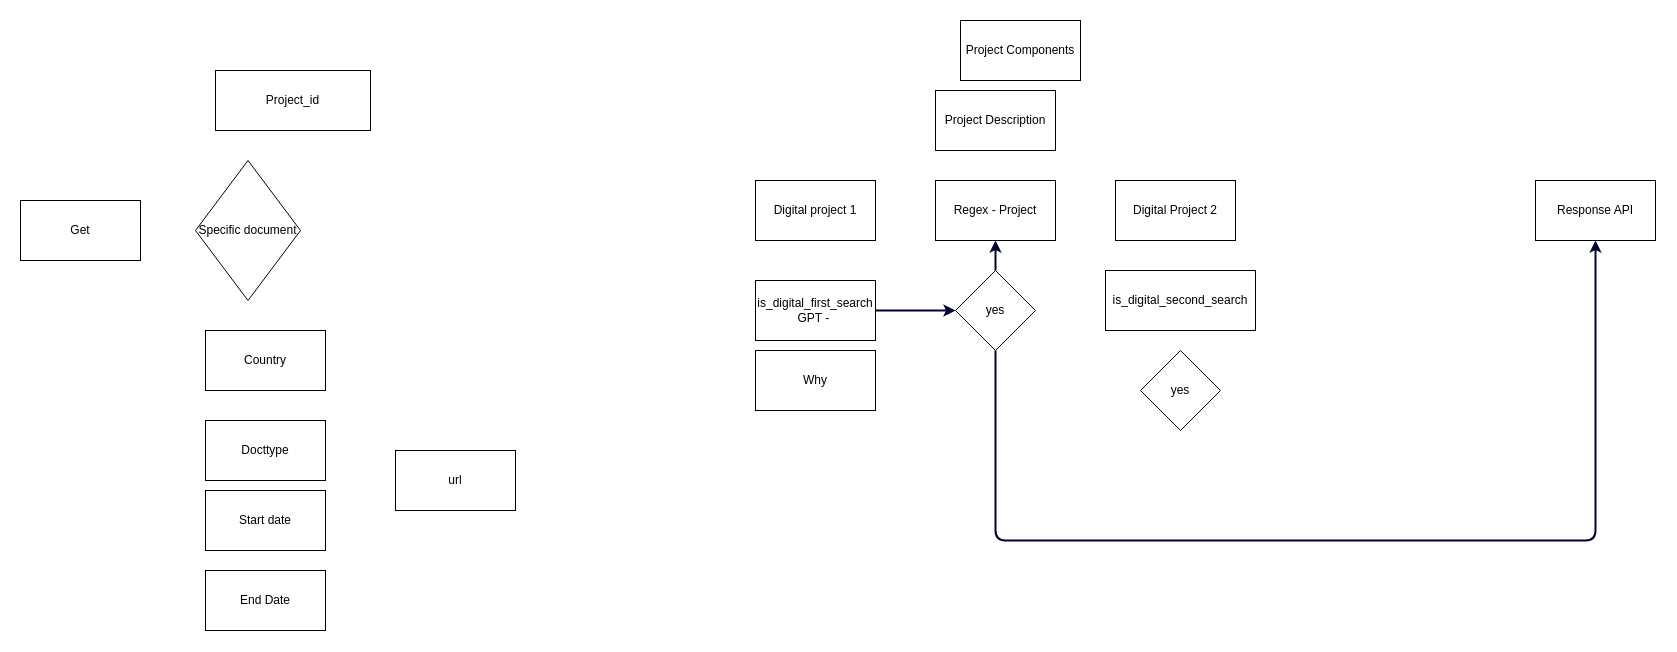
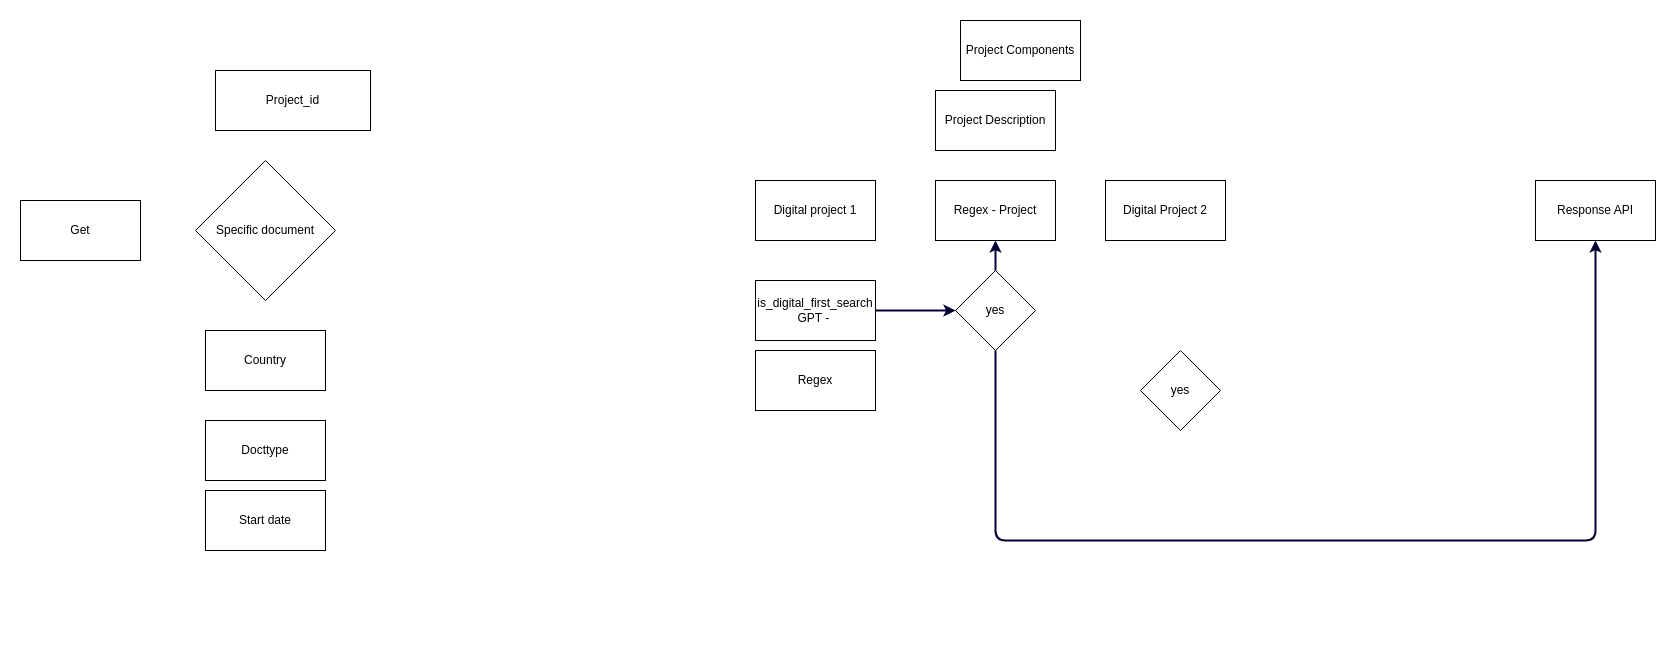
  <mxCell id="0" />
  <mxCell id="1" parent="0" />
  <mxCell id="2" value="Get" style="whiteSpace=wrap;html=1;" vertex="1" parent="1"><mxGeometry x="20" y="200" width="120" height="60" as="geometry" /></mxCell>
  <mxCell id="3" value="Project_id" style="whiteSpace=wrap;html=1;" vertex="1" parent="1"><mxGeometry x="215" y="70" width="155" height="60" as="geometry" /></mxCell>
- <mxCell id="4" value="Specific document" style="rhombus;whiteSpace=wrap;html=1;" vertex="1" parent="1"><mxGeometry x="195" y="160" width="105" height="140" as="geometry" /></mxCell>
+ <mxCell id="4" value="Specific document" style="rhombus;whiteSpace=wrap;html=1;" vertex="1" parent="1"><mxGeometry x="195" y="160" width="140" height="140" as="geometry" /></mxCell>
  <mxCell id="5" value="Country" style="whiteSpace=wrap;html=1;" vertex="1" parent="1"><mxGeometry x="205" y="330" width="120" height="60" as="geometry" /></mxCell>
  <mxCell id="6" value="Docttype" style="whiteSpace=wrap;html=1;" vertex="1" parent="1"><mxGeometry x="205" y="420" width="120" height="60" as="geometry" /></mxCell>
  <mxCell id="7" value="Start date" style="whiteSpace=wrap;html=1;" vertex="1" parent="1"><mxGeometry x="205" y="490" width="120" height="60" as="geometry" /></mxCell>
- <mxCell id="8" value="End Date" style="whiteSpace=wrap;html=1;" vertex="1" parent="1"><mxGeometry x="205" y="570" width="120" height="60" as="geometry" /></mxCell>
- <mxCell id="9" value="url" style="whiteSpace=wrap;html=1;" vertex="1" parent="1"><mxGeometry x="395" y="450" width="120" height="60" as="geometry" /></mxCell>
  <mxCell id="10" value="Digital project 1" style="whiteSpace=wrap;html=1;" vertex="1" parent="1"><mxGeometry x="755" y="180" width="120" height="60" as="geometry" /></mxCell>
  <mxCell id="11" style="edgeStyle=none;html=1;exitX=1;exitY=0.5;exitDx=0;exitDy=0;entryX=0;entryY=0.5;entryDx=0;entryDy=0;strokeColor=#000033;strokeWidth=2;" edge="1" parent="1" source="12" target="16"><mxGeometry relative="1" as="geometry" /></mxCell>
  <mxCell id="12" value="is_digital_first_search&lt;br&gt;GPT -&amp;nbsp;" style="whiteSpace=wrap;html=1;" vertex="1" parent="1"><mxGeometry x="755" y="280" width="120" height="60" as="geometry" /></mxCell>
- <mxCell id="13" value="Why" style="whiteSpace=wrap;html=1;" vertex="1" parent="1"><mxGeometry x="755" y="350" width="120" height="60" as="geometry" /></mxCell>
+ <mxCell id="13" value="Regex" style="whiteSpace=wrap;html=1;" vertex="1" parent="1"><mxGeometry x="755" y="350" width="120" height="60" as="geometry" /></mxCell>
  <mxCell id="14" style="edgeStyle=none;html=1;exitX=0.5;exitY=1;exitDx=0;exitDy=0;entryX=0.5;entryY=1;entryDx=0;entryDy=0;strokeColor=#000033;strokeWidth=2;" edge="1" parent="1" source="16" target="17"><mxGeometry relative="1" as="geometry"><mxPoint x="1375" y="560" as="targetPoint" /><Array as="points"><mxPoint x="995" y="540" /><mxPoint x="1595" y="540" /></Array></mxGeometry></mxCell>
  <mxCell id="15" style="edgeStyle=none;html=1;exitX=0.5;exitY=0;exitDx=0;exitDy=0;entryX=0.5;entryY=1;entryDx=0;entryDy=0;strokeColor=#000033;strokeWidth=2;" edge="1" parent="1" source="16" target="20"><mxGeometry relative="1" as="geometry" /></mxCell>
  <mxCell id="16" value="yes" style="rhombus;whiteSpace=wrap;html=1;" vertex="1" parent="1"><mxGeometry x="955" y="270" width="80" height="80" as="geometry" /></mxCell>
  <mxCell id="17" value="Response API" style="whiteSpace=wrap;html=1;" vertex="1" parent="1"><mxGeometry x="1535" y="180" width="120" height="60" as="geometry" /></mxCell>
  <mxCell id="18" value="Project Description" style="whiteSpace=wrap;html=1;" vertex="1" parent="1"><mxGeometry x="935" y="90" width="120" height="60" as="geometry" /></mxCell>
  <mxCell id="19" value="Project Components" style="whiteSpace=wrap;html=1;" vertex="1" parent="1"><mxGeometry x="960" y="20" width="120" height="60" as="geometry" /></mxCell>
  <mxCell id="20" value="Regex - Project" style="whiteSpace=wrap;html=1;" vertex="1" parent="1"><mxGeometry x="935" y="180" width="120" height="60" as="geometry" /></mxCell>
- <mxCell id="21" value="Digital Project 2" style="whiteSpace=wrap;html=1;" vertex="1" parent="1"><mxGeometry x="1115" y="180" width="120" height="60" as="geometry" /></mxCell>
- <mxCell id="22" value="is_digital_second_search" style="whiteSpace=wrap;html=1;" vertex="1" parent="1"><mxGeometry x="1105" y="270" width="150" height="60" as="geometry" /></mxCell>
+ <mxCell id="21" value="Digital Project 2" style="whiteSpace=wrap;html=1;" vertex="1" parent="1"><mxGeometry x="1105" y="180" width="120" height="60" as="geometry" /></mxCell>
  <mxCell id="23" value="yes" style="rhombus;whiteSpace=wrap;html=1;" vertex="1" parent="1"><mxGeometry x="1140" y="350" width="80" height="80" as="geometry" /></mxCell>
